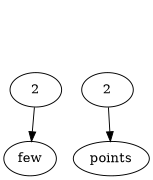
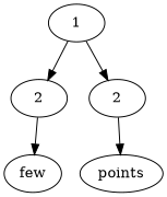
  digraph {
+   n1 [label=1]
    n2 [label=2]
    n3 [label=2]
    n4 [label=few]
    n5 [label=points]
+   n1 -> n2
+   n1 -> n3
    n2 -> n4
    n3 -> n5
  }
